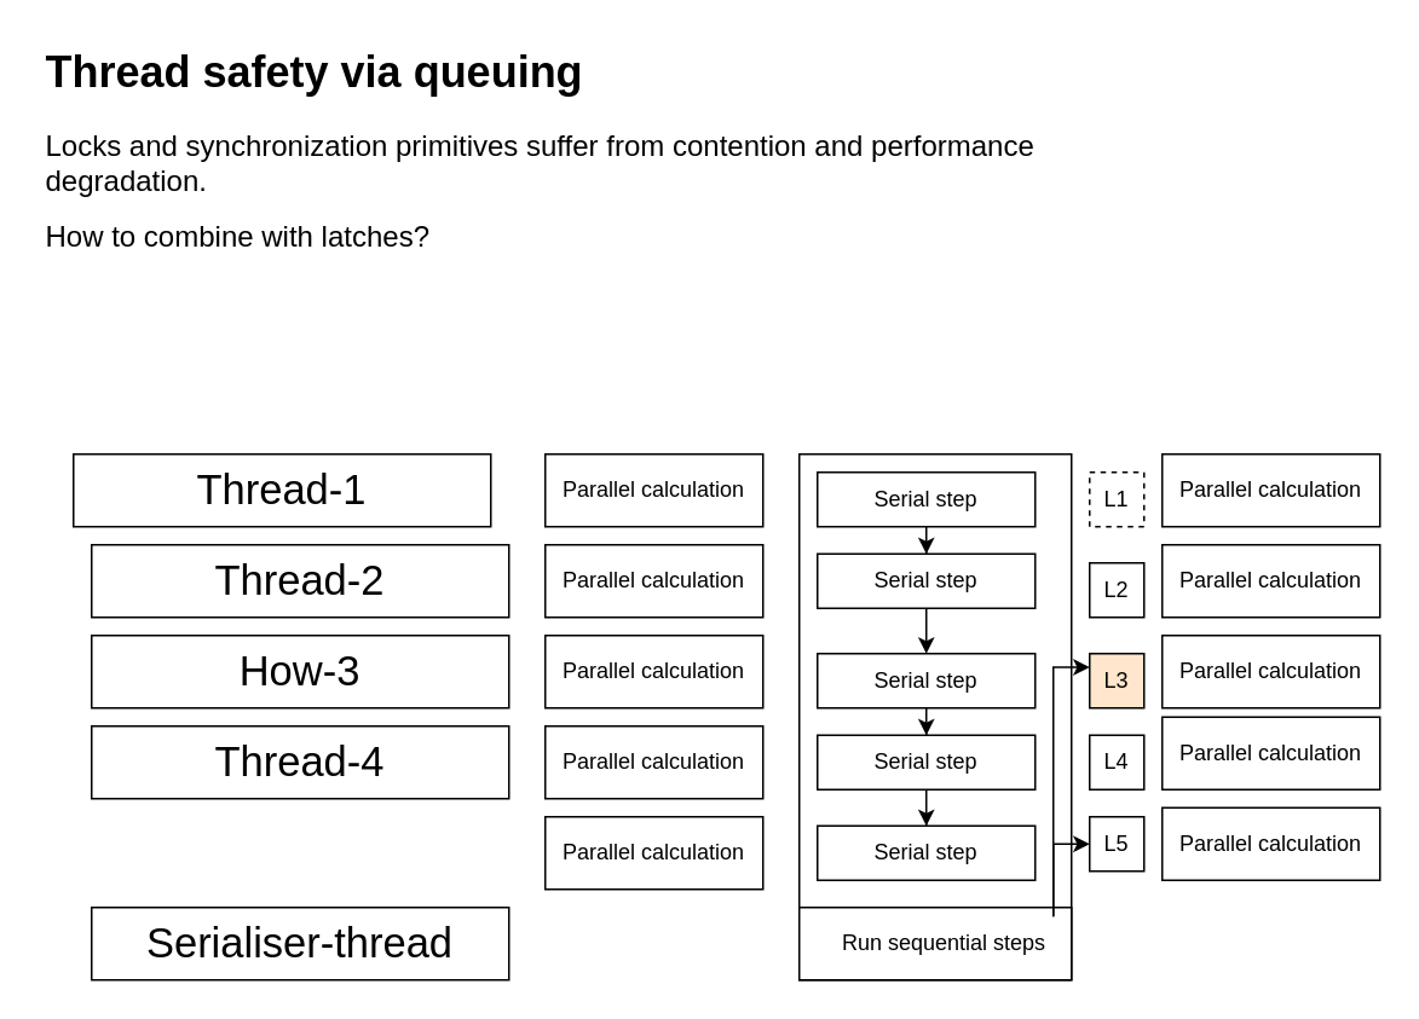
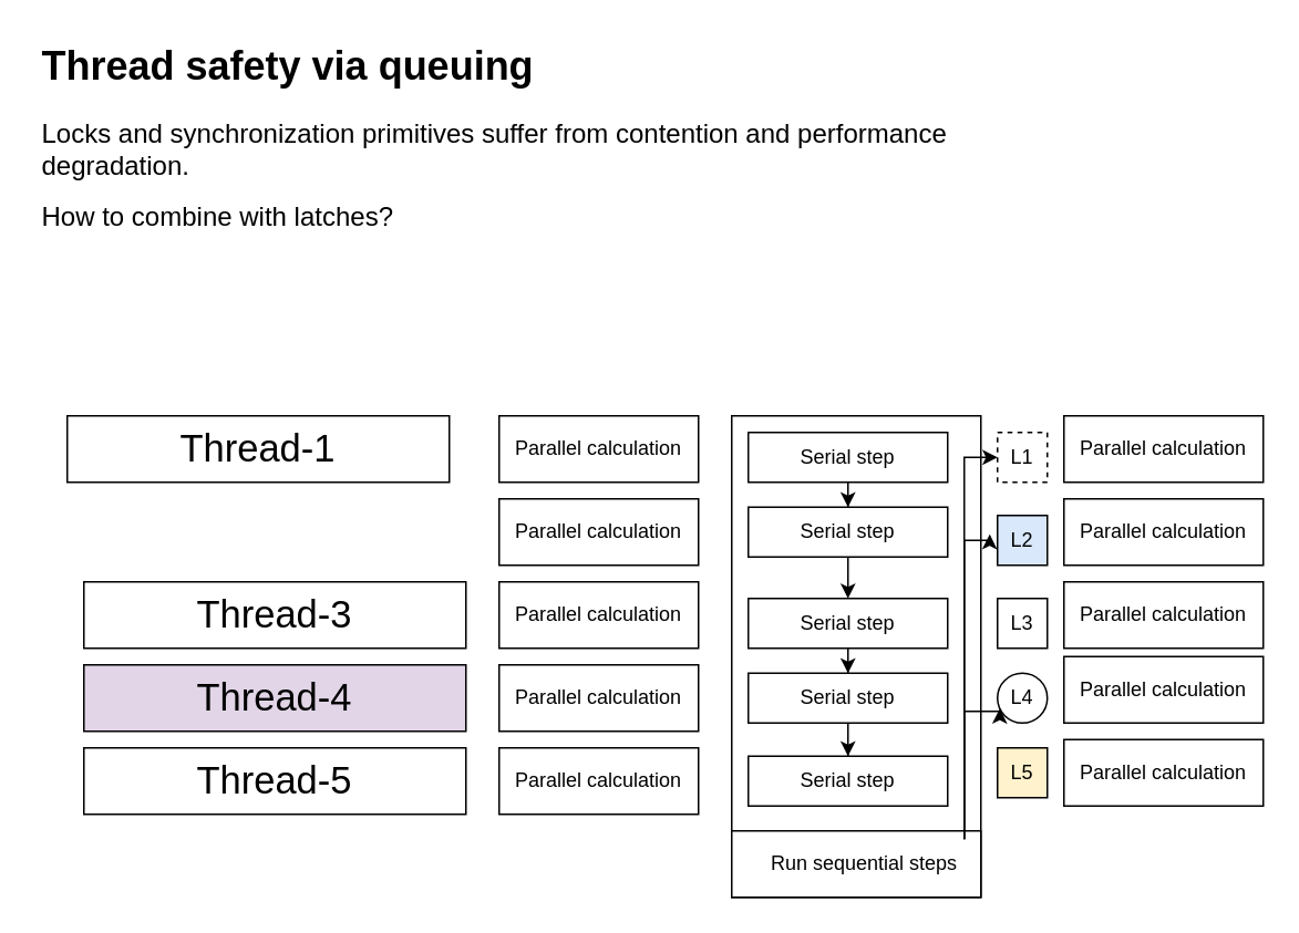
  <mxCell id="0" />
  <mxCell id="1" parent="0" />
  <mxCell id="2" value="&lt;h1&gt;Thread safety via queuing&lt;/h1&gt;&lt;p&gt;&lt;span style=&quot;font-size: 16px;&quot;&gt;Locks and synchronization primitives suffer from contention and performance degradation.&lt;/span&gt;&lt;/p&gt;&lt;p&gt;&lt;span style=&quot;font-size: 16px;&quot;&gt;How to combine with latches?&lt;/span&gt;&lt;/p&gt;" style="text;html=1;strokeColor=none;fillColor=none;spacing=5;spacingTop=-20;whiteSpace=wrap;overflow=hidden;rounded=0;" vertex="1" parent="1"><mxGeometry x="20" y="20" width="640" height="120" as="geometry" /></mxCell>
  <mxCell id="3" value="&lt;font style=&quot;font-size: 23px;&quot;&gt;Thread-1&lt;/font&gt;" style="rounded=0;whiteSpace=wrap;html=1;" vertex="1" parent="1"><mxGeometry x="40" y="250" width="230" height="40" as="geometry" /></mxCell>
- <mxCell id="4" value="Thread-2" style="rounded=0;whiteSpace=wrap;html=1;fontSize=23;" vertex="1" parent="1"><mxGeometry x="50" y="300" width="230" height="40" as="geometry" /></mxCell>
- <mxCell id="5" value="How-3" style="rounded=0;whiteSpace=wrap;html=1;fontSize=23;" vertex="1" parent="1"><mxGeometry x="50" y="350" width="230" height="40" as="geometry" /></mxCell>
- <mxCell id="6" value="Thread-4" style="rounded=0;whiteSpace=wrap;html=1;fontSize=23;" vertex="1" parent="1"><mxGeometry x="50" y="400" width="230" height="40" as="geometry" /></mxCell>
+ <mxCell id="5" value="Thread-3" style="rounded=0;whiteSpace=wrap;html=1;fontSize=23;" vertex="1" parent="1"><mxGeometry x="50" y="350" width="230" height="40" as="geometry" /></mxCell>
+ <mxCell id="6" value="Thread-4" style="rounded=0;whiteSpace=wrap;html=1;fontSize=23;fillColor=#e1d5e7;" vertex="1" parent="1"><mxGeometry x="50" y="400" width="230" height="40" as="geometry" /></mxCell>
+ <mxCell id="7" value="Thread-5" style="rounded=0;whiteSpace=wrap;html=1;fontSize=23;" vertex="1" parent="1"><mxGeometry x="50" y="450" width="230" height="40" as="geometry" /></mxCell>
  <mxCell id="8" value="Parallel calculation" style="rounded=0;whiteSpace=wrap;html=1;" vertex="1" parent="1"><mxGeometry x="300" y="250" width="120" height="40" as="geometry" /></mxCell>
  <mxCell id="9" value="Parallel calculation" style="rounded=0;whiteSpace=wrap;html=1;" vertex="1" parent="1"><mxGeometry x="300" y="300" width="120" height="40" as="geometry" /></mxCell>
  <mxCell id="10" value="Parallel calculation" style="rounded=0;whiteSpace=wrap;html=1;" vertex="1" parent="1"><mxGeometry x="300" y="350" width="120" height="40" as="geometry" /></mxCell>
  <mxCell id="11" value="Parallel calculation" style="rounded=0;whiteSpace=wrap;html=1;" vertex="1" parent="1"><mxGeometry x="300" y="400" width="120" height="40" as="geometry" /></mxCell>
  <mxCell id="12" value="Parallel calculation" style="rounded=0;whiteSpace=wrap;html=1;" vertex="1" parent="1"><mxGeometry x="300" y="450" width="120" height="40" as="geometry" /></mxCell>
- <mxCell id="13" value="Serialiser-thread" style="rounded=0;whiteSpace=wrap;html=1;fontSize=23;" vertex="1" parent="1"><mxGeometry x="50" y="500" width="230" height="40" as="geometry" /></mxCell>
  <mxCell id="14" value="" style="rounded=0;whiteSpace=wrap;html=1;" vertex="1" parent="1"><mxGeometry x="440" y="250" width="150" height="290" as="geometry" /></mxCell>
  <mxCell id="15" style="edgeStyle=orthogonalEdgeStyle;rounded=0;orthogonalLoop=1;jettySize=auto;html=1;entryX=0.5;entryY=0;entryDx=0;entryDy=0;" edge="1" parent="1" source="16" target="18"><mxGeometry relative="1" as="geometry" /></mxCell>
  <mxCell id="16" value="Serial step" style="rounded=0;whiteSpace=wrap;html=1;" vertex="1" parent="1"><mxGeometry x="450" y="260" width="120" height="30" as="geometry" /></mxCell>
  <mxCell id="17" style="edgeStyle=orthogonalEdgeStyle;rounded=0;orthogonalLoop=1;jettySize=auto;html=1;" edge="1" parent="1" source="18" target="20"><mxGeometry relative="1" as="geometry" /></mxCell>
  <mxCell id="18" value="Serial step" style="rounded=0;whiteSpace=wrap;html=1;" vertex="1" parent="1"><mxGeometry x="450" y="305" width="120" height="30" as="geometry" /></mxCell>
  <mxCell id="19" style="edgeStyle=orthogonalEdgeStyle;rounded=0;orthogonalLoop=1;jettySize=auto;html=1;entryX=0.5;entryY=0;entryDx=0;entryDy=0;" edge="1" parent="1" source="20" target="22"><mxGeometry relative="1" as="geometry" /></mxCell>
  <mxCell id="20" value="Serial step" style="rounded=0;whiteSpace=wrap;html=1;" vertex="1" parent="1"><mxGeometry x="450" y="360" width="120" height="30" as="geometry" /></mxCell>
  <mxCell id="21" style="edgeStyle=orthogonalEdgeStyle;rounded=0;orthogonalLoop=1;jettySize=auto;html=1;entryX=0.5;entryY=0;entryDx=0;entryDy=0;" edge="1" parent="1" source="22" target="23"><mxGeometry relative="1" as="geometry" /></mxCell>
  <mxCell id="22" value="Serial step" style="rounded=0;whiteSpace=wrap;html=1;" vertex="1" parent="1"><mxGeometry x="450" y="405" width="120" height="30" as="geometry" /></mxCell>
  <mxCell id="23" value="Serial step" style="rounded=0;whiteSpace=wrap;html=1;" vertex="1" parent="1"><mxGeometry x="450" y="455" width="120" height="30" as="geometry" /></mxCell>
  <mxCell id="24" value="" style="rounded=0;whiteSpace=wrap;html=1;" vertex="1" parent="1"><mxGeometry x="440" y="500" width="150" height="40" as="geometry" /></mxCell>
- <mxCell id="27" style="edgeStyle=orthogonalEdgeStyle;rounded=0;orthogonalLoop=1;jettySize=auto;html=1;entryX=0;entryY=0.25;entryDx=0;entryDy=0;" edge="1" parent="1" source="30" target="38"><mxGeometry relative="1" as="geometry"><Array as="points"><mxPoint x="580" y="368" /></Array></mxGeometry></mxCell>
- <mxCell id="29" style="edgeStyle=orthogonalEdgeStyle;rounded=0;orthogonalLoop=1;jettySize=auto;html=1;entryX=0;entryY=0.5;entryDx=0;entryDy=0;" edge="1" parent="1" source="30" target="40"><mxGeometry relative="1" as="geometry"><Array as="points"><mxPoint x="580" y="465" /></Array></mxGeometry></mxCell>
+ <mxCell id="25" style="edgeStyle=orthogonalEdgeStyle;rounded=0;orthogonalLoop=1;jettySize=auto;html=1;entryX=0;entryY=0.5;entryDx=0;entryDy=0;" edge="1" parent="1" source="30" target="36"><mxGeometry relative="1" as="geometry"><Array as="points"><mxPoint x="580" y="275" /></Array></mxGeometry></mxCell>
+ <mxCell id="26" style="edgeStyle=orthogonalEdgeStyle;rounded=0;orthogonalLoop=1;jettySize=auto;html=1;entryX=-0.156;entryY=0.378;entryDx=0;entryDy=0;entryPerimeter=0;" edge="1" parent="1" source="30" target="37"><mxGeometry relative="1" as="geometry"><Array as="points"><mxPoint x="580" y="325" /><mxPoint x="595" y="325" /></Array></mxGeometry></mxCell>
+ <mxCell id="28" style="edgeStyle=orthogonalEdgeStyle;rounded=0;orthogonalLoop=1;jettySize=auto;html=1;entryX=0;entryY=0.75;entryDx=0;entryDy=0;" edge="1" parent="1" source="30" target="39"><mxGeometry relative="1" as="geometry"><Array as="points"><mxPoint x="580" y="428" /></Array></mxGeometry></mxCell>
  <mxCell id="30" value="Run sequential steps" style="text;html=1;strokeColor=none;fillColor=none;align=center;verticalAlign=middle;whiteSpace=wrap;rounded=0;" vertex="1" parent="1"><mxGeometry x="440" y="505" width="160" height="30" as="geometry" /></mxCell>
  <mxCell id="31" value="Parallel calculation" style="rounded=0;whiteSpace=wrap;html=1;" vertex="1" parent="1"><mxGeometry x="640" y="250" width="120" height="40" as="geometry" /></mxCell>
  <mxCell id="32" value="Parallel calculation" style="rounded=0;whiteSpace=wrap;html=1;" vertex="1" parent="1"><mxGeometry x="640" y="300" width="120" height="40" as="geometry" /></mxCell>
  <mxCell id="33" value="Parallel calculation" style="rounded=0;whiteSpace=wrap;html=1;" vertex="1" parent="1"><mxGeometry x="640" y="350" width="120" height="40" as="geometry" /></mxCell>
  <mxCell id="34" value="Parallel calculation" style="rounded=0;whiteSpace=wrap;html=1;" vertex="1" parent="1"><mxGeometry x="640" y="395" width="120" height="40" as="geometry" /></mxCell>
  <mxCell id="35" value="Parallel calculation" style="rounded=0;whiteSpace=wrap;html=1;" vertex="1" parent="1"><mxGeometry x="640" y="445" width="120" height="40" as="geometry" /></mxCell>
  <mxCell id="36" value="L1" style="rounded=0;whiteSpace=wrap;html=1;dashed=1;" vertex="1" parent="1"><mxGeometry x="600" y="260" width="30" height="30" as="geometry" /></mxCell>
- <mxCell id="37" value="L2" style="rounded=0;whiteSpace=wrap;html=1;" vertex="1" parent="1"><mxGeometry x="600" y="310" width="30" height="30" as="geometry" /></mxCell>
- <mxCell id="38" value="L3" style="rounded=0;whiteSpace=wrap;html=1;fillColor=#ffe6cc;" vertex="1" parent="1"><mxGeometry x="600" y="360" width="30" height="30" as="geometry" /></mxCell>
- <mxCell id="39" value="L4" style="rounded=0;whiteSpace=wrap;html=1;" vertex="1" parent="1"><mxGeometry x="600" y="405" width="30" height="30" as="geometry" /></mxCell>
- <mxCell id="40" value="L5" style="rounded=0;whiteSpace=wrap;html=1;" vertex="1" parent="1"><mxGeometry x="600" y="450" width="30" height="30" as="geometry" /></mxCell>
+ <mxCell id="37" value="L2" style="rounded=0;whiteSpace=wrap;html=1;fillColor=#dae8fc;" vertex="1" parent="1"><mxGeometry x="600" y="310" width="30" height="30" as="geometry" /></mxCell>
+ <mxCell id="38" value="L3" style="rounded=0;whiteSpace=wrap;html=1;" vertex="1" parent="1"><mxGeometry x="600" y="360" width="30" height="30" as="geometry" /></mxCell>
+ <mxCell id="39" value="L4" style="ellipse;whiteSpace=wrap;html=1;" vertex="1" parent="1"><mxGeometry x="600" y="405" width="30" height="30" as="geometry" /></mxCell>
+ <mxCell id="40" value="L5" style="rounded=0;whiteSpace=wrap;html=1;fillColor=#fff2cc;" vertex="1" parent="1"><mxGeometry x="600" y="450" width="30" height="30" as="geometry" /></mxCell>
